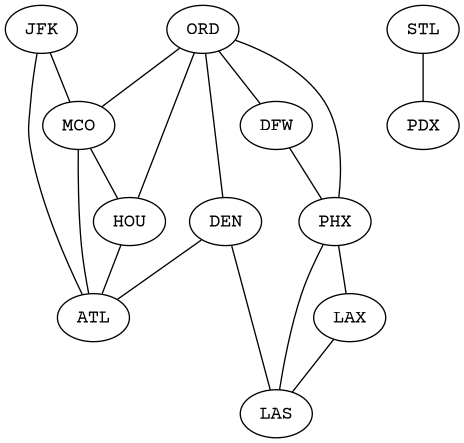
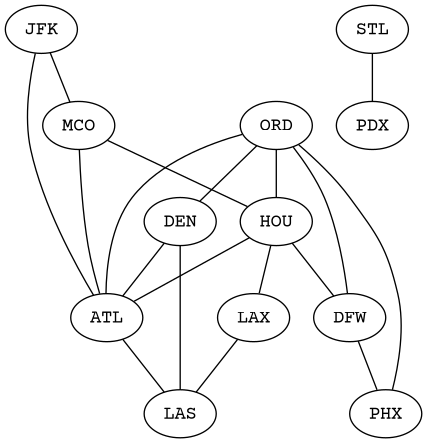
  graph {
    fontname="Courier Prime"
    node [fontname="Courier Prime"]
    edge [fontname="Courier Prime"]
    JFK
    MCO
    ATL
    HOU
    ORD
    DEN
    DFW
    PHX
    LAS
    LAX
    STL
    PDX
    JFK -- MCO
    JFK -- ATL
    MCO -- ATL
    MCO -- HOU
    HOU -- ATL
-   ORD -- MCO
+   HOU -- DFW
+   ORD -- ATL
    ORD -- HOU
    ORD -- DEN
    ORD -- DFW
    ORD -- PHX
    DEN -- ATL
    DEN -- LAS
    DFW -- PHX
-   PHX -- LAS
-   PHX -- LAX
+   ATL -- LAS
+   HOU -- LAX
    LAX -- LAS
    STL -- PDX
  }
